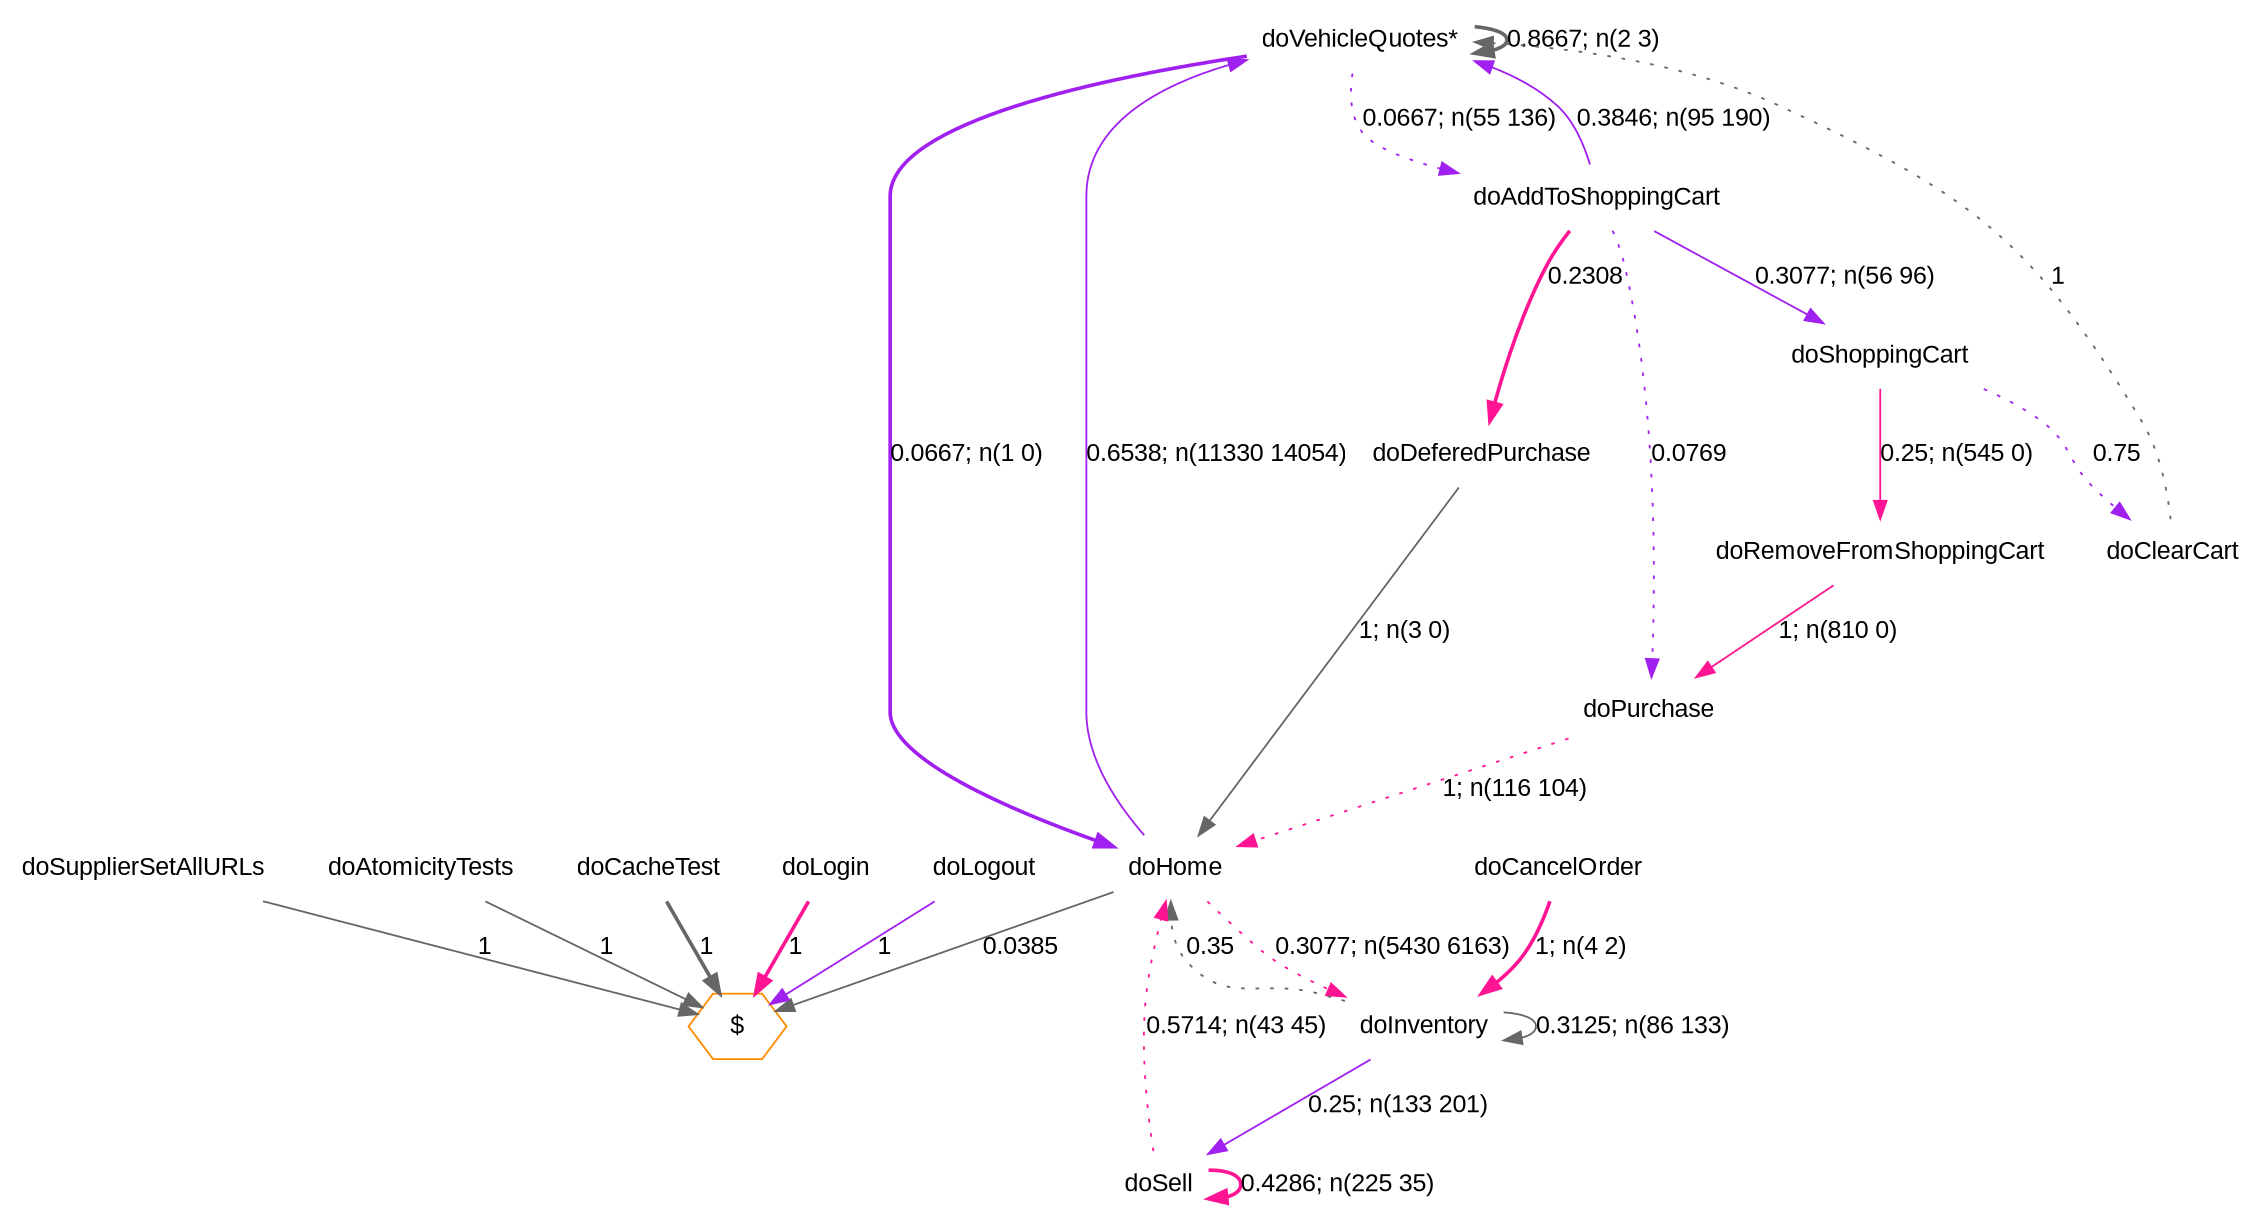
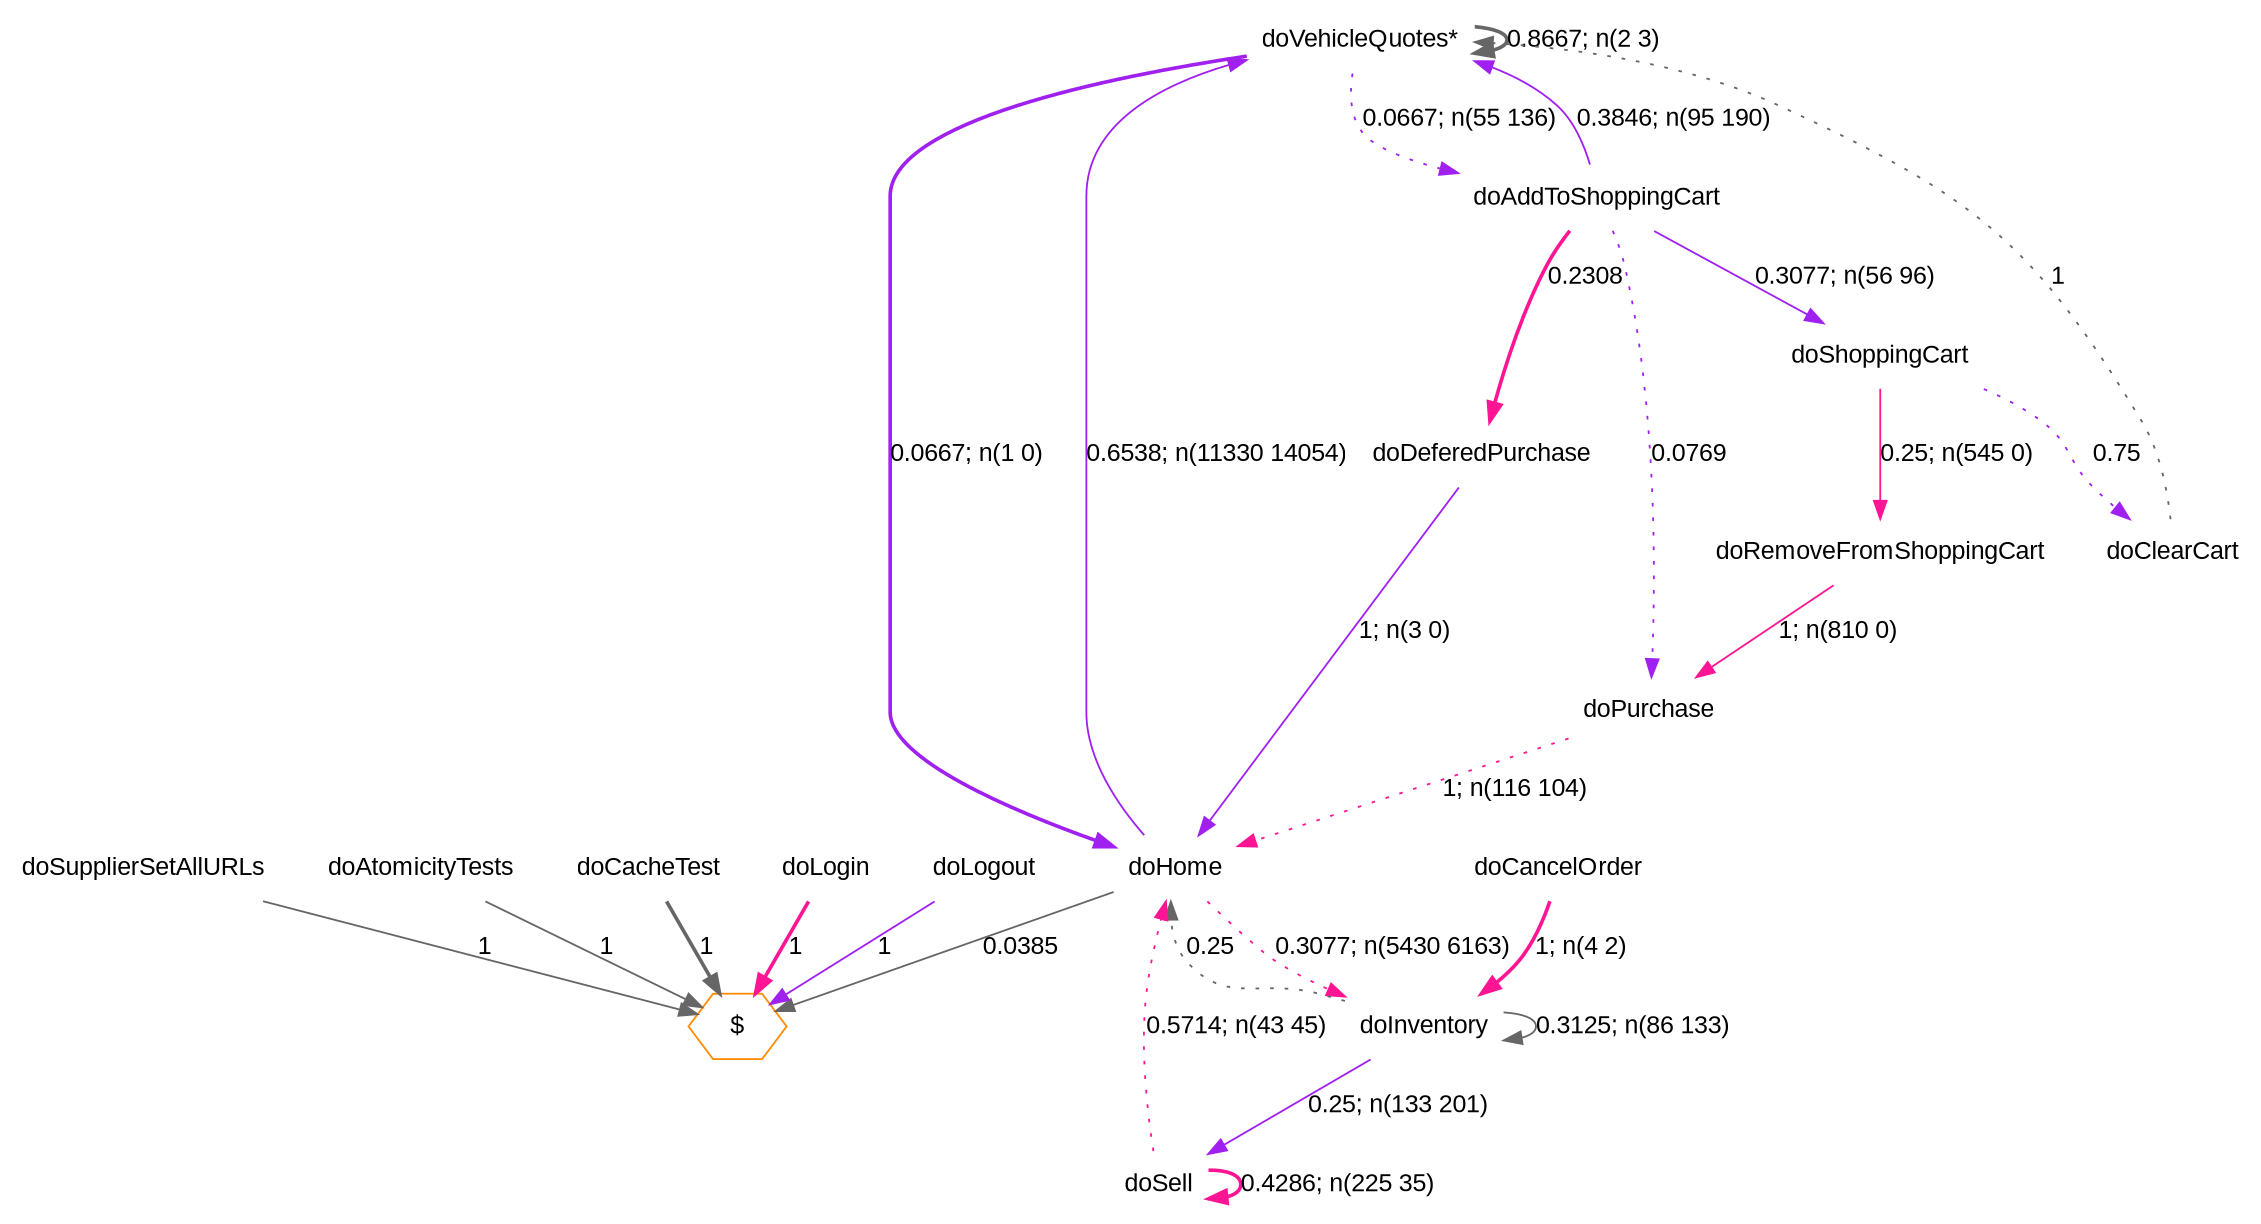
  digraph {
    fontname="Liberation Sans"
    node [color=darkorange fontname="Liberation Sans" shape=none]
    edge [color=purple fontname="Liberation Sans" style=solid]
    n1 [label="doVehicleQuotes*"]
    n2 [color=red label=doAddToShoppingCart]
    n3 [color=red label=doHome]
    n4 [color=red label=doDeferedPurchase]
    n5 [color=red label=doShoppingCart]
    n6 [label=doPurchase]
    "$" [shape=hexagon]
    n8 [label=doInventory]
    n9 [label=doSupplierSetAllURLs]
    n10 [label=doAtomicityTests]
    n11 [label=doCacheTest]
    n12 [color=red label=doLogin]
    n13 [color=red label=doClearCart]
    n14 [color=red label=doRemoveFromShoppingCart]
    n15 [label=doSell]
    n16 [label=doCancelOrder]
    n17 [color=red label=doLogout]
    n1 -> n1 [color=gray40 label="0.8667; n(2 3)" style=bold]
    n1 -> n2 [label="0.0667; n(55 136)" style=dotted]
    n1 -> n3 [label="0.0667; n(1 0)" style=bold]
    n2 -> n1 [label="0.3846; n(95 190)"]
    n2 -> n4 [color=deeppink label=0.2308 style=bold]
    n2 -> n5 [label="0.3077; n(56 96)"]
    n2 -> n6 [label=0.0769 style=dotted]
    n3 -> n1 [label="0.6538; n(11330 14054)"]
    n3 -> "$" [color=gray40 label=0.0385]
    n3 -> n8 [color=deeppink label="0.3077; n(5430 6163)" style=dotted]
-   n4 -> n3 [color=gray40 label="1; n(3 0)"]
+   n4 -> n3 [label="1; n(3 0)"]
    n5 -> n13 [label=0.75 style=dotted]
    n5 -> n14 [color=deeppink label="0.25; n(545 0)"]
    n6 -> n3 [color=deeppink label="1; n(116 104)" style=dotted]
-   n8 -> n3 [color=gray40 label=0.35 style=dotted]
+   n8 -> n3 [color=gray40 label=0.25 style=dotted]
    n8 -> n8 [color=gray40 label="0.3125; n(86 133)"]
    n8 -> n15 [label="0.25; n(133 201)"]
    n9 -> "$" [color=gray40 label=1]
    n10 -> "$" [color=gray40 label=1]
    n11 -> "$" [color=gray40 label=1 style=bold]
    n12 -> "$" [color=deeppink label=1 style=bold]
    n13 -> n1 [color=gray40 label=1 style=dotted]
    n14 -> n6 [color=deeppink label="1; n(810 0)"]
    n15 -> n3 [color=deeppink label="0.5714; n(43 45)" style=dotted]
    n15 -> n15 [color=deeppink label="0.4286; n(225 35)" style=bold]
    n16 -> n8 [color=deeppink label="1; n(4 2)" style=bold]
    n17 -> "$" [label=1]
  }
